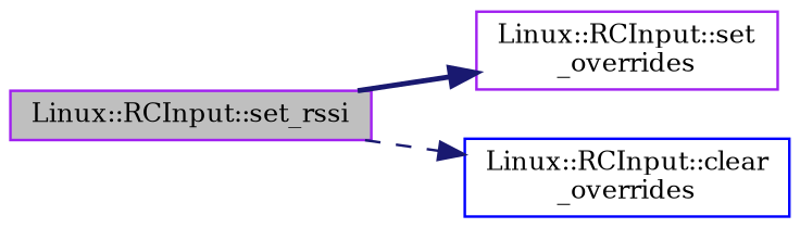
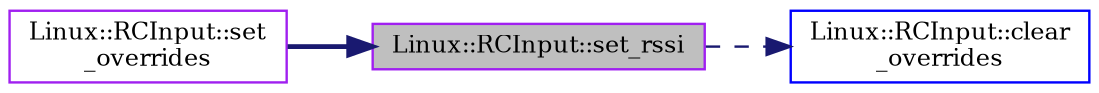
  digraph {
    fontname="DejaVu Serif"
    rankdir=LR
    node [color=purple fillcolor=white fontname="DejaVu Serif" fontsize=10 shape=record style=filled]
    edge [color=midnightblue fontname="DejaVu Serif" fontsize=10 labelfontname=Helvetica labelfontsize=10]
    n1 [fillcolor=grey75 fontcolor=black height=0.2 label="Linux::RCInput::set_rssi" width=0.4]
    n2 [height=0.2 label="Linux::RCInput::set\l_overrides" width=0.4]
    n3 [color=blue height=0.2 label="Linux::RCInput::clear\l_overrides" width=0.4]
-   n1 -> n2 [style=bold]
+   n2 -> n1 [style=bold]
    n1 -> n3 [style=dashed]
  }
